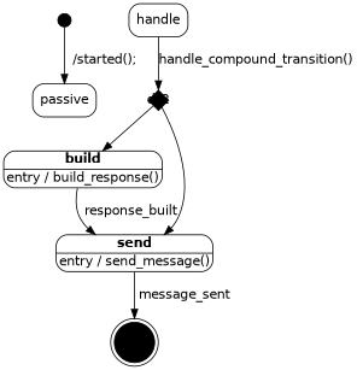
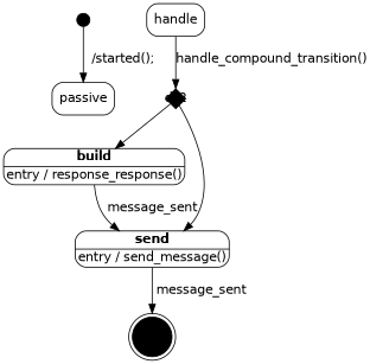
  digraph {
    node [fontname=Helvetica shape=box style=rounded]
    edge [fontname=Helvetica]
    initial [shape=point width=0.2]
    passive
    f3 [fillcolor=black shape=doublecircle style=filled width=0.1]
-   n4 [label=<<TABLE BORDER="1" CELLBORDER="0" CELLSPACING="0" STYLE="ROUNDED"><TR><TD><B>build</B></TD></TR> <HR/><TR><TD ALIGN="LEFT">entry / build_response()<BR/></TD></TR></TABLE>> margin=0 shape=plaintext]
+   n4 [label=<<TABLE BORDER="1" CELLBORDER="0" CELLSPACING="0" STYLE="ROUNDED"><TR><TD><B>build</B></TD></TR> <HR/><TR><TD ALIGN="LEFT">entry / response_response()<BR/></TD></TR></TABLE>> margin=0 shape=plaintext]
    n5 [label=<<TABLE BORDER="1" CELLBORDER="0" CELLSPACING="0" STYLE="ROUNDED"><TR><TD><B>send</B></TD></TR> <HR/><TR><TD ALIGN="LEFT">entry / send_message()<BR/></TD></TR></TABLE>> margin=0 shape=plaintext]
    d_2 [fillcolor=black fixedsize=true height=0.3 shape=diamond style=filled width=0.3]
    handle
    initial -> passive [label="  /started();\n"]
-   n4 -> n5 [label=" response_built"]
+   n4 -> n5 [label=" message_sent"]
    n5 -> f3 [label=" message_sent"]
    d_2 -> n4
    d_2 -> n5
    handle -> d_2 [label="handle_compound_transition()"]
  }
